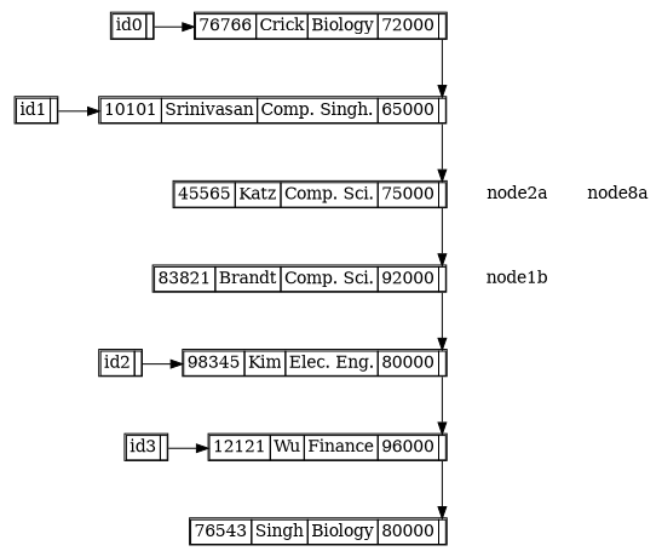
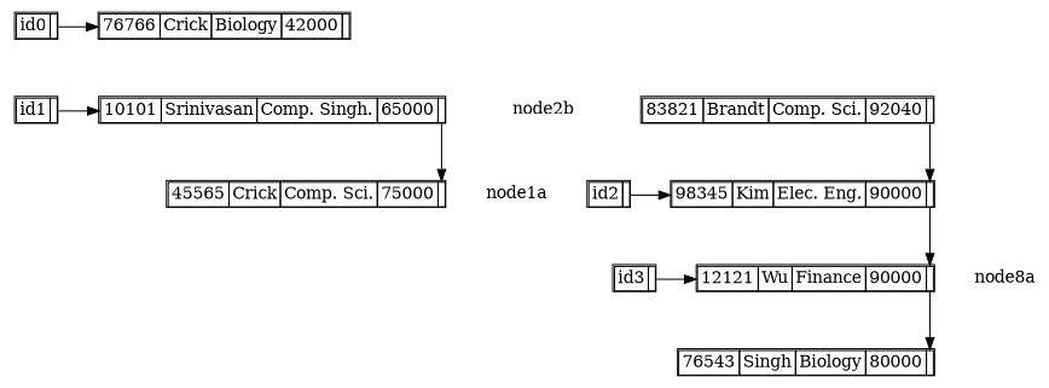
  digraph {
    splines=false
    node [shape=none]
    edge [headport=ptr tailport=ptr]
    n1 [label=<<table border="1" cellborder="1" cellspacing="0">                     <tr>                         <td port="id">id0</td>                         <td port="ptr"></td>                     </tr>                 </table>>]
-   n2 [label=<<table border="1" cellborder="1" cellspacing="0">                     <tr>                         <td port="id">76766</td>                         <td port="name">Crick</td>                         <td port="dept_name">Biology</td>                         <td port="salary">72000</td>                         <td port="ptr"></td>                     </tr>                 </table>>]
+   n2 [label=<<table border="1" cellborder="1" cellspacing="0">                     <tr>                         <td port="id">76766</td>                         <td port="name">Crick</td>                         <td port="dept_name">Biology</td>                         <td port="salary">42000</td>                         <td port="ptr"></td>                     </tr>                 </table>>]
    n3 [label=<<table border="1" cellborder="1" cellspacing="0">                     <tr>                         <td port="id">id1</td>                         <td port="ptr"></td>                     </tr>                 </table>>]
    n4 [label=<<table border="1" cellborder="1" cellspacing="0">                     <tr>                         <td port="id">10101</td>                         <td port="name">Srinivasan</td>                         <td port="dept_name">Comp. Singh.</td>                         <td port="salary">65000</td>                         <td port="ptr"></td>                     </tr>                 </table>>]
-   node1a [label=node2a]
-   n6 [label=<<table border="1" cellborder="1" cellspacing="0">                     <tr>                         <td port="id">45565</td>                         <td port="name">Katz</td>                         <td port="dept_name">Comp. Sci.</td>                         <td port="salary">75000</td>                         <td port="ptr"></td>                     </tr>                 </table>>]
-   node1b
-   n8 [label=<<table border="1" cellborder="1" cellspacing="0">                     <tr>                         <td port="id">83821</td>                         <td port="name">Brandt</td>                         <td port="dept_name">Comp. Sci.</td>                         <td port="salary">92000</td>                         <td port="ptr"></td>                     </tr>                 </table>>]
+   node1a
+   n6 [label=<<table border="1" cellborder="1" cellspacing="0">                     <tr>                         <td port="id">45565</td>                         <td port="name">Crick</td>                         <td port="dept_name">Comp. Sci.</td>                         <td port="salary">75000</td>                         <td port="ptr"></td>                     </tr>                 </table>>]
+   node1b [label=node2b]
+   n8 [label=<<table border="1" cellborder="1" cellspacing="0">                     <tr>                         <td port="id">83821</td>                         <td port="name">Brandt</td>                         <td port="dept_name">Comp. Sci.</td>                         <td port="salary">92040</td>                         <td port="ptr"></td>                     </tr>                 </table>>]
    n9 [label=<<table border="1" cellborder="1" cellspacing="0">                     <tr>                         <td port="id">id2</td>                         <td port="ptr"></td>                     </tr>                 </table>>]
-   n10 [label=<<table border="1" cellborder="1" cellspacing="0">                     <tr>                         <td port="id">98345</td>                         <td port="name">Kim</td>                         <td port="dept_name">Elec. Eng.</td>                         <td port="salary">80000</td>                         <td port="ptr"></td>                     </tr>                 </table>>]
+   n10 [label=<<table border="1" cellborder="1" cellspacing="0">                     <tr>                         <td port="id">98345</td>                         <td port="name">Kim</td>                         <td port="dept_name">Elec. Eng.</td>                         <td port="salary">90000</td>                         <td port="ptr"></td>                     </tr>                 </table>>]
    n11 [label=<<table border="1" cellborder="1" cellspacing="0">                     <tr>                         <td port="id">id3</td>                         <td port="ptr"></td>                     </tr>                 </table>>]
-   n12 [label=<<table border="1" cellborder="1" cellspacing="0">                     <tr>                         <td port="id">12121</td>                         <td port="name">Wu</td>                         <td port="dept_name">Finance</td>                         <td port="salary">96000</td>                         <td port="ptr"></td>                     </tr>                 </table>>]
+   n12 [label=<<table border="1" cellborder="1" cellspacing="0">                     <tr>                         <td port="id">12121</td>                         <td port="name">Wu</td>                         <td port="dept_name">Finance</td>                         <td port="salary">90000</td>                         <td port="ptr"></td>                     </tr>                 </table>>]
    n13 [label=<<table border="1" cellborder="1" cellspacing="0">                     <tr>                         <td port="id">76543</td>                         <td port="name">Singh</td>                         <td port="dept_name">Biology</td>                         <td port="salary">80000</td>                         <td port="ptr"></td>                     </tr>                 </table>>]
    n14 [label=node8a]
    subgraph sub_1 {
      rank=source
      n1
      n2
    }
    subgraph sub_2 {
      rank=same
      n3
      n4
    }
    subgraph sub_3 {
      rank=same
      node1a
      n6
    }
    subgraph sub_4 {
      rank=same
      node1b
      n8
    }
    subgraph sub_5 {
      rank=same
      n9
      n10
    }
    subgraph sub_6 {
      rank=same
      n11
      n12
    }
    subgraph sub_7 {
      rank=same
      n13
    }
    n1 -> n2 [headport=id]
-   n2 -> n4
    n3 -> n4 [headport=id]
    n4 -> n6
-   n6 -> n8
    n8 -> n10
    n9 -> n10 [headport=id]
    n10 -> n12
    n11 -> n12 [headport=id]
    n12 -> n13
  }
